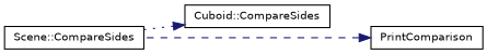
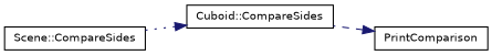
  digraph {
    rankdir=RL
    node [color=black fillcolor=white fontname=Helvetica fontsize=10 shape=record style=filled]
    edge [color=midnightblue dir=back fontname=Helvetica fontsize=10 labelfontname=Helvetica labelfontsize=10]
    n1 [height=0.2 label=PrintComparison width=0.4]
    n2 [height=0.2 label="Cuboid::CompareSides" width=0.4]
    n3 [height=0.2 label="Scene::CompareSides" width=0.4]
-   n1 -> n3 [style=dashed]
+   n1 -> n2 [style=dashed]
    n2 -> n3 [style=dotted]
  }
